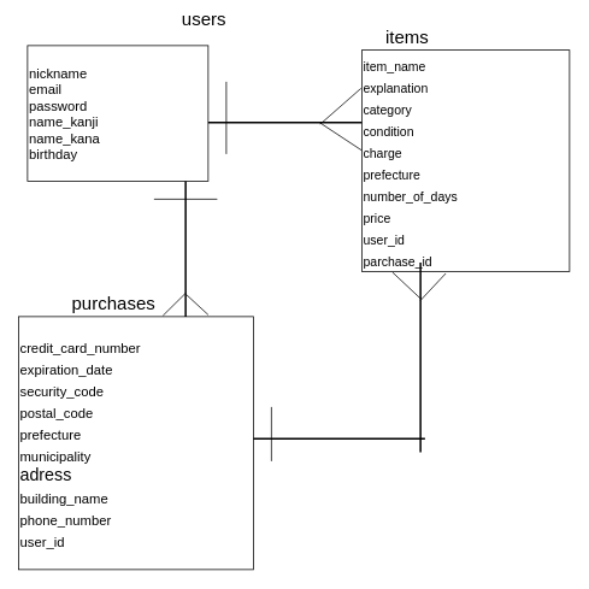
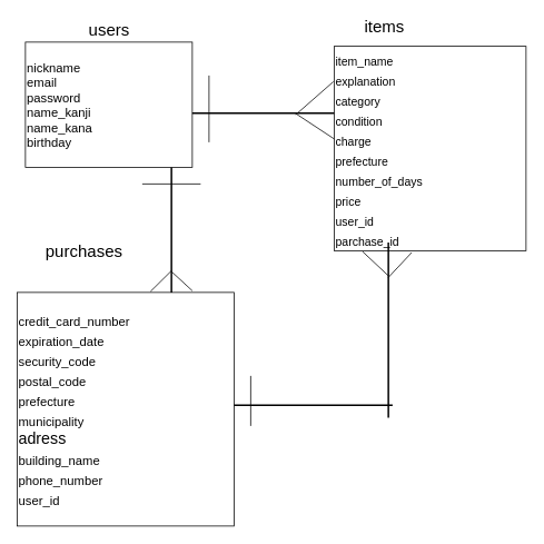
  <mxCell id="0" />
  <mxCell id="1" parent="0" />
  <mxCell id="2" value="&lt;font style=&quot;font-size: 15px&quot;&gt;nickname&lt;br&gt;email&lt;br&gt;password&lt;br&gt;name_kanji&lt;br&gt;name_kana&lt;br&gt;birthday&lt;/font&gt;" style="rounded=0;whiteSpace=wrap;html=1;align=left;" vertex="1" parent="1"><mxGeometry x="30" y="50" width="200" height="150" as="geometry" /></mxCell>
- <mxCell id="3" value="users" style="text;html=1;align=center;verticalAlign=middle;resizable=0;points=[];autosize=1;fontSize=20;" vertex="1" parent="1"><mxGeometry x="195" y="5" width="60" height="30" as="geometry" /></mxCell>
- <mxCell id="4" value="items" style="text;html=1;align=center;verticalAlign=middle;resizable=0;points=[];autosize=1;fontSize=20;" vertex="1" parent="1"><mxGeometry x="420" y="25" width="60" height="30" as="geometry" /></mxCell>
+ <mxCell id="3" value="users" style="text;html=1;align=center;verticalAlign=middle;resizable=0;points=[];autosize=1;fontSize=20;" vertex="1" parent="1"><mxGeometry x="100" y="20" width="60" height="30" as="geometry" /></mxCell>
+ <mxCell id="4" value="items" style="text;html=1;align=center;verticalAlign=middle;resizable=0;points=[];autosize=1;fontSize=20;" vertex="1" parent="1"><mxGeometry x="430" y="15" width="60" height="30" as="geometry" /></mxCell>
  <mxCell id="5" value="&lt;font style=&quot;font-size: 14px&quot;&gt;item_name&lt;br&gt;&lt;font style=&quot;font-size: 14px&quot;&gt;e&lt;/font&gt;&lt;font style=&quot;font-size: 14px&quot;&gt;&lt;font style=&quot;font-size: 14px&quot;&gt;xplanation&lt;/font&gt;&lt;br&gt;category&lt;br&gt;condition&lt;br&gt;charge&lt;br&gt;prefecture&lt;br&gt;number_of_days&lt;br&gt;price&lt;br&gt;user_id&lt;br&gt;parchase_id&lt;br&gt;&lt;/font&gt;&lt;/font&gt;" style="rounded=0;whiteSpace=wrap;html=1;fontSize=20;align=left;" vertex="1" parent="1"><mxGeometry x="400" y="55" width="230" height="245" as="geometry" /></mxCell>
- <mxCell id="6" value="purchases" style="text;html=1;align=center;verticalAlign=middle;resizable=0;points=[];autosize=1;fontSize=20;" vertex="1" parent="1"><mxGeometry x="70" y="320" width="110" height="30" as="geometry" /></mxCell>
+ <mxCell id="6" value="purchases" style="text;html=1;align=center;verticalAlign=middle;resizable=0;points=[];autosize=1;fontSize=20;" vertex="1" parent="1"><mxGeometry x="45" y="285" width="110" height="30" as="geometry" /></mxCell>
  <mxCell id="7" value="&lt;div&gt;&lt;span&gt;&lt;font style=&quot;font-size: 15px&quot;&gt;credit_card_number&lt;/font&gt;&lt;/span&gt;&lt;/div&gt;&lt;font&gt;&lt;div&gt;&lt;span&gt;&lt;font style=&quot;font-size: 15px&quot;&gt;expiration_date&lt;/font&gt;&lt;/span&gt;&lt;/div&gt;&lt;div&gt;&lt;span&gt;&lt;font style=&quot;font-size: 15px&quot;&gt;security_code&lt;/font&gt;&lt;/span&gt;&lt;/div&gt;&lt;div&gt;&lt;span&gt;&lt;font style=&quot;font-size: 15px&quot;&gt;postal_code&lt;/font&gt;&lt;/span&gt;&lt;/div&gt;&lt;div&gt;&lt;span&gt;&lt;font style=&quot;font-size: 15px&quot;&gt;prefecture&lt;/font&gt;&lt;/span&gt;&lt;/div&gt;&lt;div&gt;&lt;span&gt;&lt;font style=&quot;font-size: 15px&quot;&gt;municipality&lt;/font&gt;&lt;/span&gt;&lt;/div&gt;&lt;div style=&quot;font-size: 19px&quot;&gt;&lt;span&gt;adress&lt;/span&gt;&lt;/div&gt;&lt;div&gt;&lt;span&gt;&lt;font style=&quot;font-size: 15px&quot;&gt;building_name&lt;/font&gt;&lt;/span&gt;&lt;/div&gt;&lt;div&gt;&lt;span&gt;&lt;font style=&quot;font-size: 15px&quot;&gt;phone_number&lt;/font&gt;&lt;/span&gt;&lt;/div&gt;&lt;div&gt;&lt;span&gt;&lt;font style=&quot;font-size: 15px&quot;&gt;user_id&lt;/font&gt;&lt;/span&gt;&lt;/div&gt;&lt;/font&gt;" style="rounded=0;whiteSpace=wrap;html=1;fontSize=20;align=left;" vertex="1" parent="1"><mxGeometry x="20" y="350" width="260" height="280" as="geometry" /></mxCell>
  <mxCell id="8" value="" style="line;strokeWidth=2;direction=south;html=1;fontSize=20;align=center;" vertex="1" parent="1"><mxGeometry x="200" y="200" width="10" height="150" as="geometry" /></mxCell>
  <mxCell id="9" value="" style="line;strokeWidth=2;html=1;fontSize=20;align=center;" vertex="1" parent="1"><mxGeometry x="230" y="130" width="170" height="10" as="geometry" /></mxCell>
  <mxCell id="10" value="" style="line;strokeWidth=2;html=1;fontSize=20;fontColor=#FFFFFF;align=center;" vertex="1" parent="1"><mxGeometry x="280" y="480" width="190" height="10" as="geometry" /></mxCell>
  <mxCell id="11" value="" style="line;strokeWidth=2;direction=south;html=1;fontSize=20;fontColor=#FFFFFF;align=center;" vertex="1" parent="1"><mxGeometry x="460" y="290" width="10" height="210" as="geometry" /></mxCell>
  <mxCell id="12" value="" style="endArrow=none;html=1;fontSize=20;fontColor=#FFFFFF;entryX=0.724;entryY=0.5;entryDx=0;entryDy=0;entryPerimeter=0;fontStyle=1" edge="1" parent="1" target="9"><mxGeometry width="50" height="50" relative="1" as="geometry"><mxPoint x="400" y="166" as="sourcePoint" /><mxPoint x="370" y="370" as="targetPoint" /><Array as="points" /></mxGeometry></mxCell>
  <mxCell id="13" value="" style="endArrow=none;html=1;fontSize=20;fontColor=#FFFFFF;exitX=-0.004;exitY=0.173;exitDx=0;exitDy=0;exitPerimeter=0;entryX=0.729;entryY=0.7;entryDx=0;entryDy=0;entryPerimeter=0;" edge="1" parent="1" source="5" target="9"><mxGeometry width="50" height="50" relative="1" as="geometry"><mxPoint x="330" y="320" as="sourcePoint" /><mxPoint x="360" y="290" as="targetPoint" /><Array as="points" /></mxGeometry></mxCell>
  <mxCell id="14" value="" style="endArrow=none;html=1;rounded=0;fontSize=20;fontColor=#FFFFFF;" edge="1" parent="1"><mxGeometry relative="1" as="geometry"><mxPoint x="170" y="220" as="sourcePoint" /><mxPoint x="240" y="220" as="targetPoint" /></mxGeometry></mxCell>
  <mxCell id="15" value="" style="endArrow=none;html=1;rounded=0;fontSize=20;fontColor=#FFFFFF;exitX=0.833;exitY=0.5;exitDx=0;exitDy=0;exitPerimeter=0;" edge="1" parent="1" source="8"><mxGeometry relative="1" as="geometry"><mxPoint x="203" y="330" as="sourcePoint" /><mxPoint x="230" y="348" as="targetPoint" /><Array as="points" /></mxGeometry></mxCell>
  <mxCell id="16" value="" style="endArrow=none;html=1;rounded=0;fontSize=20;fontColor=#FFFFFF;" edge="1" parent="1"><mxGeometry relative="1" as="geometry"><mxPoint x="250" y="90" as="sourcePoint" /><mxPoint x="250" y="170" as="targetPoint" /></mxGeometry></mxCell>
  <mxCell id="17" value="" style="endArrow=none;html=1;rounded=0;fontSize=20;fontColor=#FFFFFF;entryX=0.404;entryY=1.009;entryDx=0;entryDy=0;entryPerimeter=0;exitX=0.2;exitY=0.5;exitDx=0;exitDy=0;exitPerimeter=0;" edge="1" parent="1" source="11" target="5"><mxGeometry relative="1" as="geometry"><mxPoint x="290" y="300" as="sourcePoint" /><mxPoint x="450" y="300" as="targetPoint" /></mxGeometry></mxCell>
  <mxCell id="18" value="" style="endArrow=none;html=1;rounded=0;fontSize=20;fontColor=#FFFFFF;exitX=0.148;exitY=1.004;exitDx=0;exitDy=0;exitPerimeter=0;" edge="1" parent="1" source="5"><mxGeometry relative="1" as="geometry"><mxPoint x="290" y="300" as="sourcePoint" /><mxPoint x="465" y="330" as="targetPoint" /></mxGeometry></mxCell>
  <mxCell id="19" value="" style="endArrow=none;html=1;rounded=0;fontSize=20;fontColor=#FFFFFF;" edge="1" parent="1"><mxGeometry relative="1" as="geometry"><mxPoint x="300" y="450" as="sourcePoint" /><mxPoint x="300" y="510" as="targetPoint" /></mxGeometry></mxCell>
  <mxCell id="20" value="" style="endArrow=none;html=1;rounded=0;fontSize=20;fontColor=#FFFFFF;exitX=0.615;exitY=-0.004;exitDx=0;exitDy=0;exitPerimeter=0;entryX=0.827;entryY=0.5;entryDx=0;entryDy=0;entryPerimeter=0;" edge="1" parent="1" source="7" target="8"><mxGeometry relative="1" as="geometry"><mxPoint x="290" y="330" as="sourcePoint" /><mxPoint x="450" y="330" as="targetPoint" /></mxGeometry></mxCell>
